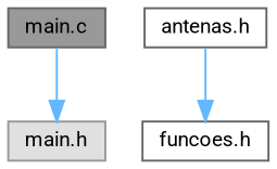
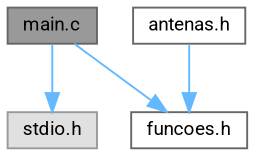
  digraph {
    fontname=Roboto
    node [color=grey40 fillcolor=white fontname=Roboto fontsize=10 shape=box style=filled]
    edge [color=steelblue1 fontname=Roboto fontsize=10 labelfontname=Helvetica labelfontsize=10 style=solid]
    n1 [color=gray40 fillcolor=grey60 fontcolor=black height=0.2 label="main.c" width=0.4]
-   n2 [color=grey60 fillcolor="#E0E0E0" height=0.2 label="main.h" width=0.4]
+   n2 [color=grey60 fillcolor="#E0E0E0" height=0.2 label="stdio.h" width=0.4]
    n3 [height=0.2 label="funcoes.h" width=0.4]
    n4 [height=0.2 label="antenas.h" width=0.4]
    n1 -> n2
+   n1 -> n3
    n4 -> n3
  }
